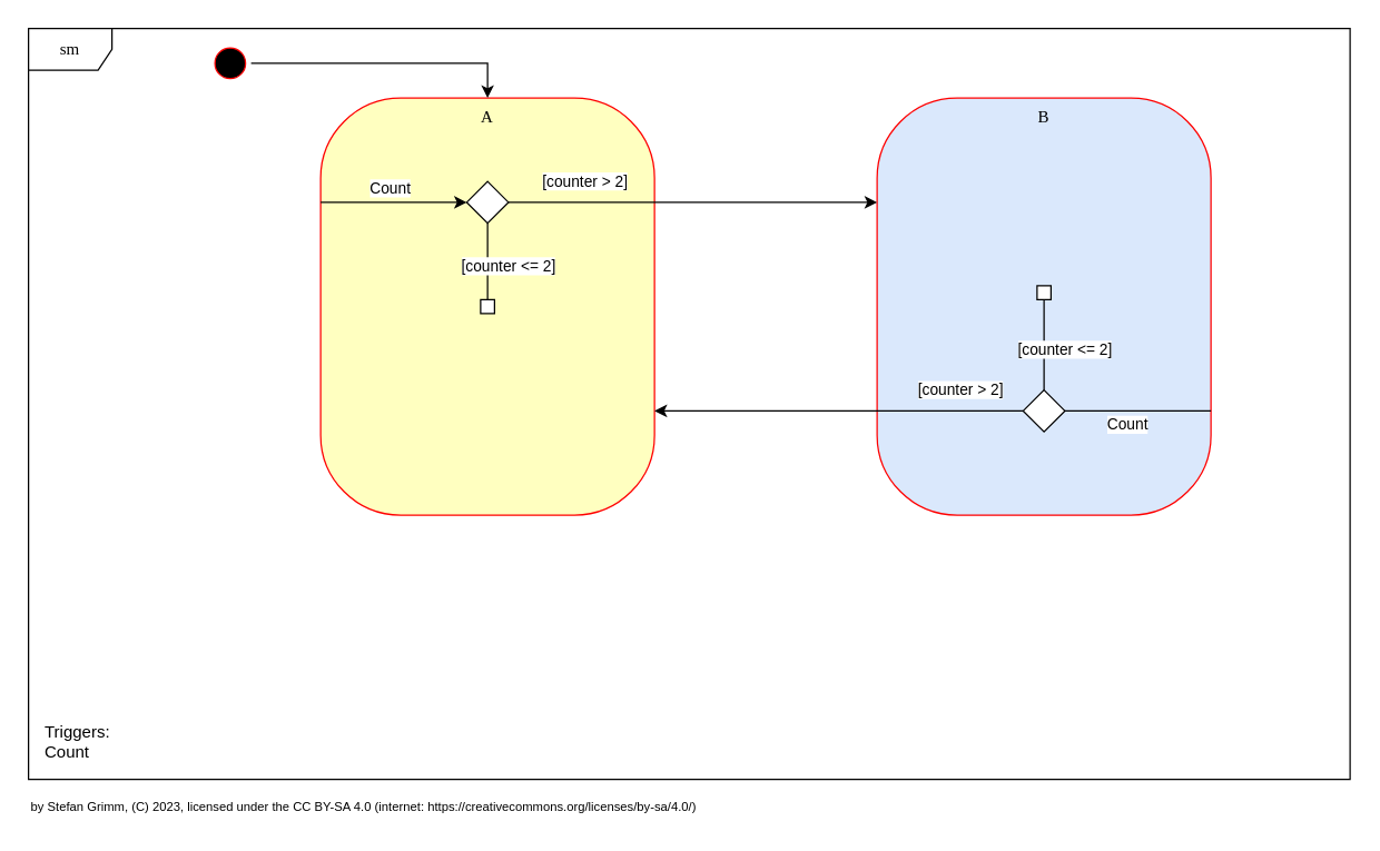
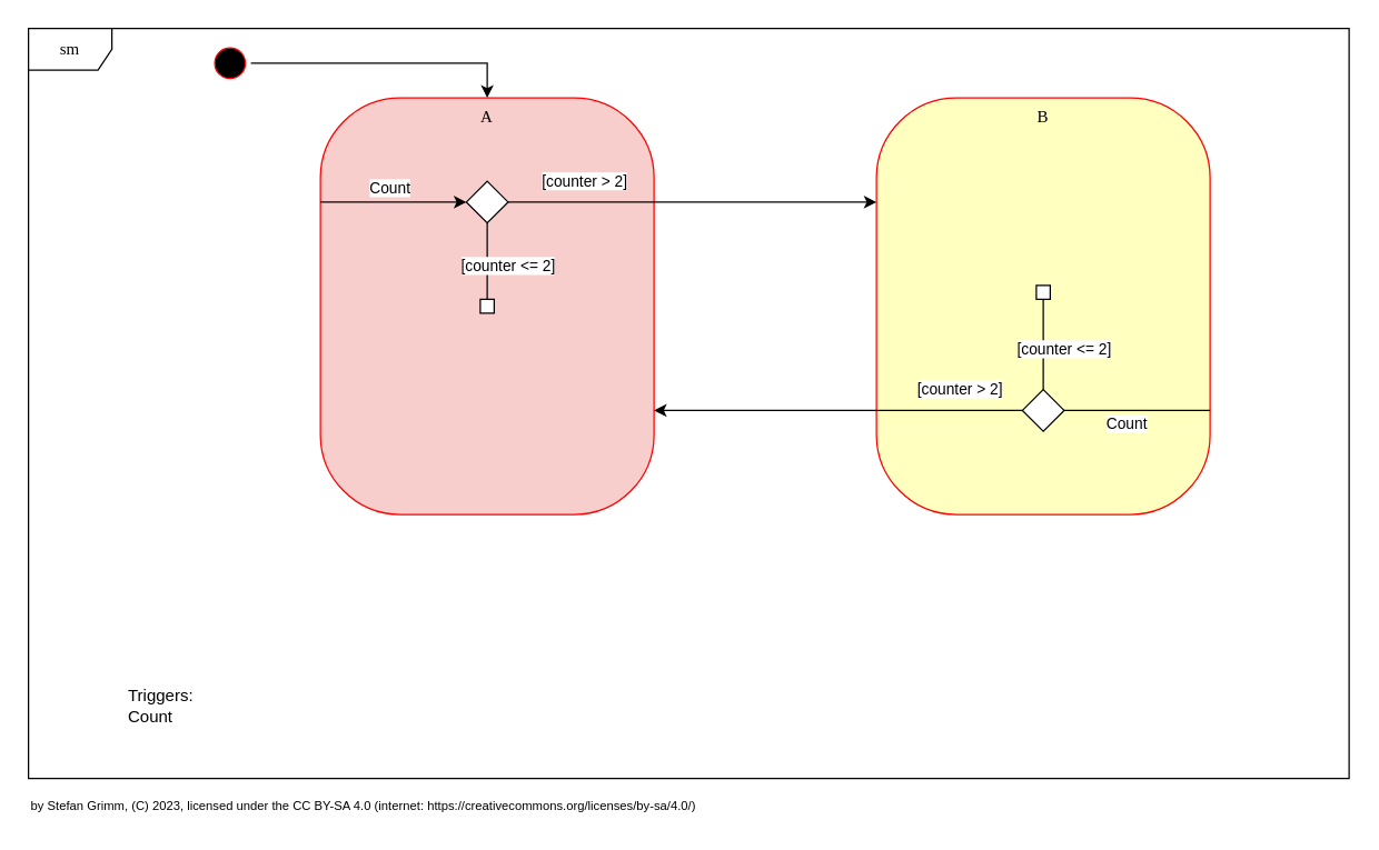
  <mxCell id="0" />
  <mxCell id="1" parent="0" />
  <mxCell id="2" value="sm" style="shape=umlFrame;whiteSpace=wrap;html=1;rounded=1;shadow=0;comic=0;labelBackgroundColor=none;strokeWidth=1;fontFamily=Verdana;fontSize=12;align=center;" parent="1" vertex="1"><mxGeometry x="20" y="20" width="950" height="540" as="geometry" /></mxCell>
- <mxCell id="3" value="A" style="rounded=1;whiteSpace=wrap;html=1;arcSize=24;fillColor=#ffffc0;strokeColor=#ff0000;shadow=0;comic=0;labelBackgroundColor=none;fontFamily=Verdana;fontSize=12;fontColor=#000000;align=center;verticalAlign=top;" parent="1" vertex="1"><mxGeometry x="230" y="70" width="240" height="300" as="geometry" /></mxCell>
- <mxCell id="4" value="B" style="rounded=1;whiteSpace=wrap;html=1;arcSize=24;fillColor=#dae8fc;strokeColor=#ff0000;shadow=0;comic=0;labelBackgroundColor=none;fontFamily=Verdana;fontSize=12;fontColor=#000000;align=center;verticalAlign=top;" parent="1" vertex="1"><mxGeometry x="630" y="70" width="240" height="300" as="geometry" /></mxCell>
+ <mxCell id="3" value="A" style="rounded=1;whiteSpace=wrap;html=1;arcSize=24;fillColor=#f8cecc;strokeColor=#ff0000;shadow=0;comic=0;labelBackgroundColor=none;fontFamily=Verdana;fontSize=12;fontColor=#000000;align=center;verticalAlign=top;" parent="1" vertex="1"><mxGeometry x="230" y="70" width="240" height="300" as="geometry" /></mxCell>
+ <mxCell id="4" value="B" style="rounded=1;whiteSpace=wrap;html=1;arcSize=24;fillColor=#ffffc0;strokeColor=#ff0000;shadow=0;comic=0;labelBackgroundColor=none;fontFamily=Verdana;fontSize=12;fontColor=#000000;align=center;verticalAlign=top;" parent="1" vertex="1"><mxGeometry x="630" y="70" width="240" height="300" as="geometry" /></mxCell>
  <mxCell id="5" style="edgeStyle=orthogonalEdgeStyle;rounded=0;orthogonalLoop=1;jettySize=auto;html=1;" parent="1" source="6" target="3" edge="1"><mxGeometry relative="1" as="geometry" /></mxCell>
  <mxCell id="6" value="" style="ellipse;html=1;shape=startState;fillColor=#000000;strokeColor=#ff0000;rounded=1;shadow=0;comic=0;labelBackgroundColor=none;fontFamily=Verdana;fontSize=12;fontColor=#000000;align=center;direction=south;" parent="1" vertex="1"><mxGeometry x="150" y="30" width="30" height="30" as="geometry" /></mxCell>
  <mxCell id="7" value="Count" style="rounded=0;orthogonalLoop=1;jettySize=auto;html=1;entryX=0;entryY=0.5;entryDx=0;entryDy=0;exitX=1;exitY=0.75;exitDx=0;exitDy=0;" parent="1" source="4" target="8" edge="1"><mxGeometry x="-0.111" y="10" relative="1" as="geometry"><mxPoint as="offset" /></mxGeometry></mxCell>
  <mxCell id="8" value="" style="rhombus;whiteSpace=wrap;html=1;" parent="1" vertex="1"><mxGeometry x="735" y="280" width="30" height="30" as="geometry" /></mxCell>
  <mxCell id="9" value="[counter &amp;gt; 2]" style="rounded=0;orthogonalLoop=1;jettySize=auto;html=1;exitX=0;exitY=0.5;exitDx=0;exitDy=0;entryX=1;entryY=0.75;entryDx=0;entryDy=0;" parent="1" source="8" target="3" edge="1"><mxGeometry x="-0.66" y="-15" relative="1" as="geometry"><mxPoint x="480" y="180" as="sourcePoint" /><mxPoint x="540" y="180" as="targetPoint" /><mxPoint as="offset" /></mxGeometry></mxCell>
  <mxCell id="10" value="" style="whiteSpace=wrap;html=1;aspect=fixed;" parent="1" vertex="1"><mxGeometry x="745" y="205" width="10" height="10" as="geometry" /></mxCell>
  <mxCell id="11" value="by Stefan Grimm, (C) 2023, licensed under the CC BY-SA 4.0 (internet: https://creativecommons.org/licenses/by-sa/4.0/)" style="text;html=1;strokeColor=none;fillColor=none;align=left;verticalAlign=middle;whiteSpace=wrap;rounded=0;fontSize=9;" parent="1" vertex="1"><mxGeometry x="20" y="570" width="500" height="20" as="geometry" /></mxCell>
- <mxCell id="12" value="Triggers:&lt;br&gt;Count" style="text;html=1;strokeColor=none;fillColor=none;align=left;verticalAlign=bottom;whiteSpace=wrap;rounded=0;" parent="1" vertex="1"><mxGeometry x="30" y="440" width="100" height="110" as="geometry" /></mxCell>
+ <mxCell id="12" value="Triggers:&lt;br&gt;Count" style="text;html=1;strokeColor=none;fillColor=none;align=left;verticalAlign=bottom;whiteSpace=wrap;rounded=0;" parent="1" vertex="1"><mxGeometry x="90" y="415" width="100" height="110" as="geometry" /></mxCell>
  <mxCell id="13" value="" style="rhombus;whiteSpace=wrap;html=1;" parent="1" vertex="1"><mxGeometry x="335" y="130" width="30" height="30" as="geometry" /></mxCell>
  <mxCell id="14" value="Count" style="rounded=0;orthogonalLoop=1;jettySize=auto;html=1;entryX=0;entryY=0.5;entryDx=0;entryDy=0;exitX=0;exitY=0.25;exitDx=0;exitDy=0;" parent="1" source="3" target="13" edge="1"><mxGeometry x="-0.048" y="10" relative="1" as="geometry"><mxPoint x="240" y="155" as="sourcePoint" /><mxPoint as="offset" /><mxPoint x="345" y="155" as="targetPoint" /></mxGeometry></mxCell>
  <mxCell id="15" value="[counter &amp;gt; 2]" style="edgeStyle=orthogonalEdgeStyle;rounded=0;orthogonalLoop=1;jettySize=auto;html=1;entryX=0;entryY=0.25;entryDx=0;entryDy=0;exitX=1;exitY=0.5;exitDx=0;exitDy=0;" parent="1" source="13" target="4" edge="1"><mxGeometry x="-0.585" y="15" relative="1" as="geometry"><mxPoint x="350" y="400" as="sourcePoint" /><mxPoint x="70" y="470" as="targetPoint" /><mxPoint as="offset" /></mxGeometry></mxCell>
  <mxCell id="16" value="[counter &amp;lt;= 2]" style="endArrow=none;html=1;rounded=0;entryX=0.5;entryY=1;entryDx=0;entryDy=0;exitX=0.5;exitY=0;exitDx=0;exitDy=0;" parent="1" source="17" target="13" edge="1"><mxGeometry x="-0.111" y="-15" width="50" height="50" relative="1" as="geometry"><mxPoint x="480" y="265" as="sourcePoint" /><mxPoint x="380" y="295" as="targetPoint" /><Array as="points" /><mxPoint as="offset" /></mxGeometry></mxCell>
  <mxCell id="17" value="" style="whiteSpace=wrap;html=1;aspect=fixed;" parent="1" vertex="1"><mxGeometry x="345" y="215" width="10" height="10" as="geometry" /></mxCell>
  <mxCell id="18" value="[counter &amp;lt;= 2]" style="endArrow=none;html=1;rounded=0;entryX=0.5;entryY=1;entryDx=0;entryDy=0;exitX=0.5;exitY=0;exitDx=0;exitDy=0;" parent="1" source="8" target="10" edge="1"><mxGeometry x="-0.111" y="-15" width="50" height="50" relative="1" as="geometry"><mxPoint x="780" y="270" as="sourcePoint" /><mxPoint x="780" y="215" as="targetPoint" /><Array as="points" /><mxPoint as="offset" /></mxGeometry></mxCell>
